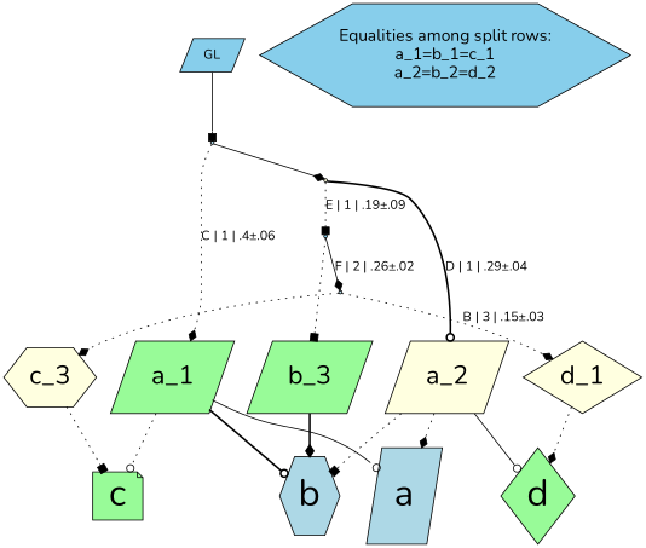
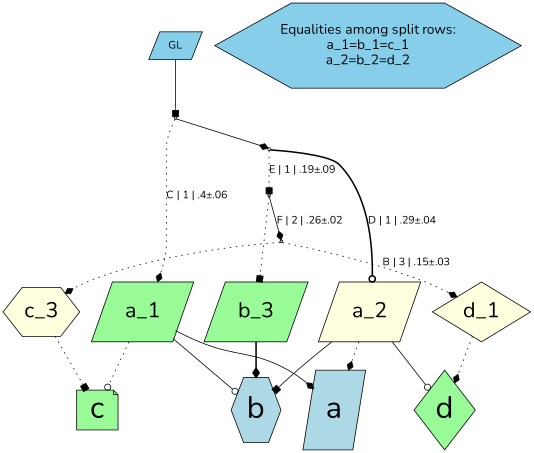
  digraph {
    fontname=Nunito
    node [fillcolor=palegreen fontname=Nunito shape=parallelogram style=filled]
    edge [arrowhead=diamond fontname=Nunito style=dotted]
    n1 [fontsize=28 label=a_1]
    n2 [fillcolor=lightyellow fontsize=28 label=a_2]
    n3 [fontsize=28 label=b_3]
    n4 [fillcolor=lightyellow fontsize=28 label=c_3 shape=hexagon]
    n5 [fillcolor=lightyellow fontsize=28 label=d_1 shape=diamond]
    n6 [fillcolor=lightblue fontsize=40 label=a]
    n7 [fillcolor=lightblue fontsize=40 label=b shape=hexagon]
    n8 [fontsize=40 label=c shape=note]
    n9 [fontsize=40 label=d shape=diamond]
    n10 [fillcolor=skyblue fontsize=18 label="Equalities among split rows:\na_1=b_1=c_1\na_2=b_2=d_2\n" shape=hexagon]
    Int1 [fillcolor=lightblue shape=point]
    Int2 [fillcolor=skyblue shape=point]
    Int3 [fillcolor=lightyellow shape=point]
    Int4 [fillcolor=lightblue shape=point]
    n15 [fillcolor=skyblue label=GL]
    subgraph sub_1 {
      rank=same
      n1
      n2
      n3
      n4
      n5
    }
-   n1 -> n6 [arrowhead=odot style=solid]
-   n1 -> n7 [arrowhead=odot style=bold]
+   n1 -> n6 [style=solid]
+   n1 -> n7 [arrowhead=odot style=solid]
    n1 -> n8 [arrowhead=odot]
    n2 -> n6
-   n2 -> n7 [arrowhead=box]
+   n2 -> n7 [arrowhead=box style=solid]
    n2 -> n9 [arrowhead=odot style=solid]
    n3 -> n7 [style=bold]
    n4 -> n8 [arrowhead=box]
    n5 -> n9
    Int1 -> n4
    Int1 -> n5 [label="B | 3 | .15±.03"]
    Int2 -> n3 [arrowhead=box]
    Int2 -> Int1 [label="F | 2 | .26±.02" style=solid]
    Int3 -> n2 [arrowhead=odot label="D | 1 | .29±.04" style=bold]
    Int3 -> Int2 [arrowhead=box label="E | 1 | .19±.09"]
    Int4 -> n1 [label="C | 1 | .4±.06"]
    Int4 -> Int3 [style=solid]
    n15 -> Int4 [arrowhead=box style=solid]
  }
